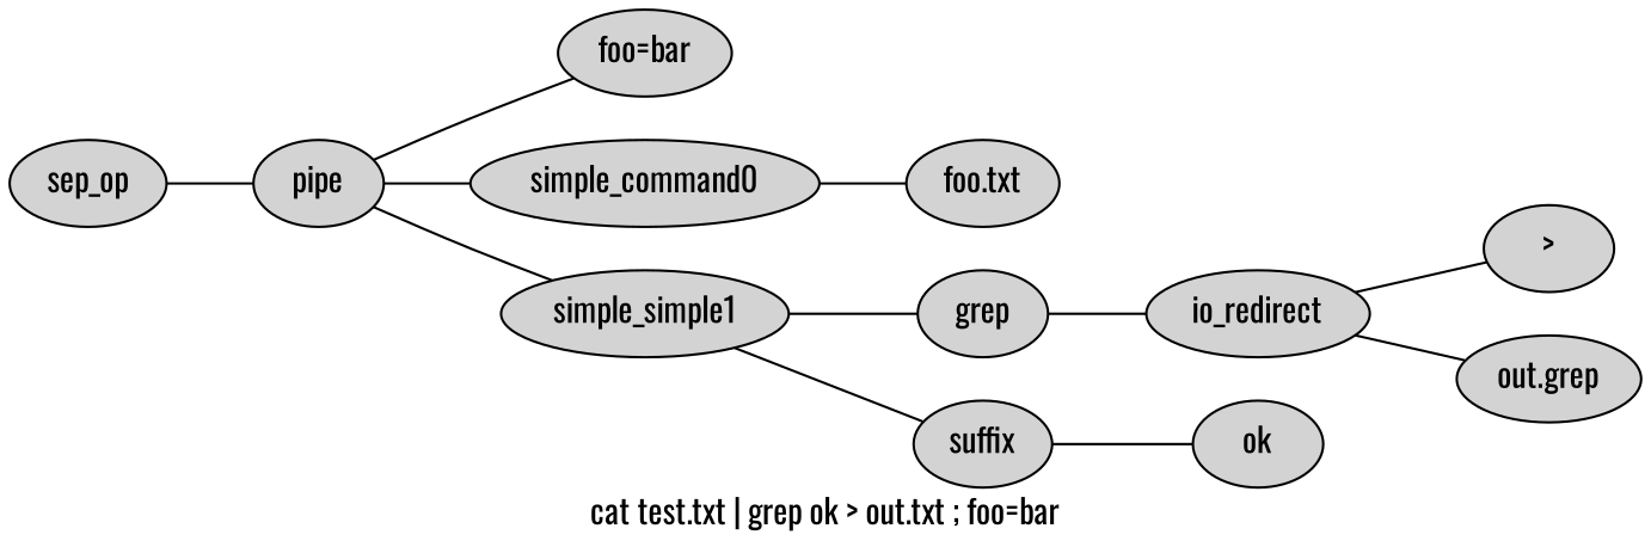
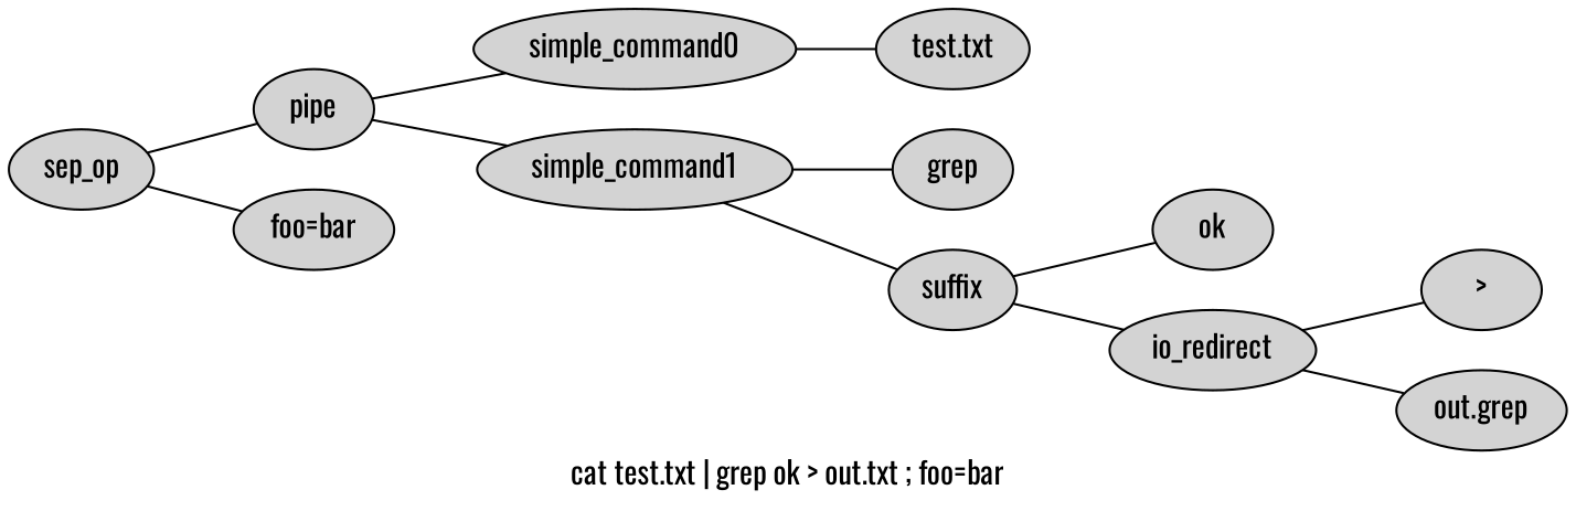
  graph {
    fontname=Oswald
    label="cat test.txt | grep ok > out.txt ; foo=bar"
    rankdir=LR
    node [fontname=Oswald style=filled]
    edge [fontname=Oswald]
    sep_op
    pipe
    "foo=bar"
    simple_command0
-   simple_command1 [label=simple_simple1]
-   "test.txt" [label="foo.txt"]
+   simple_command1
+   "test.txt"
    grep
    suffix
    ok
    io_redirect
    ">"
    n12 [label="out.grep"]
    sep_op -- pipe
-   pipe -- "foo=bar"
+   sep_op -- "foo=bar"
    pipe -- simple_command0
    pipe -- simple_command1
    simple_command0 -- "test.txt"
    simple_command1 -- grep
    simple_command1 -- suffix
    suffix -- ok
-   grep -- io_redirect
+   suffix -- io_redirect
    io_redirect -- ">"
    io_redirect -- n12
  }
